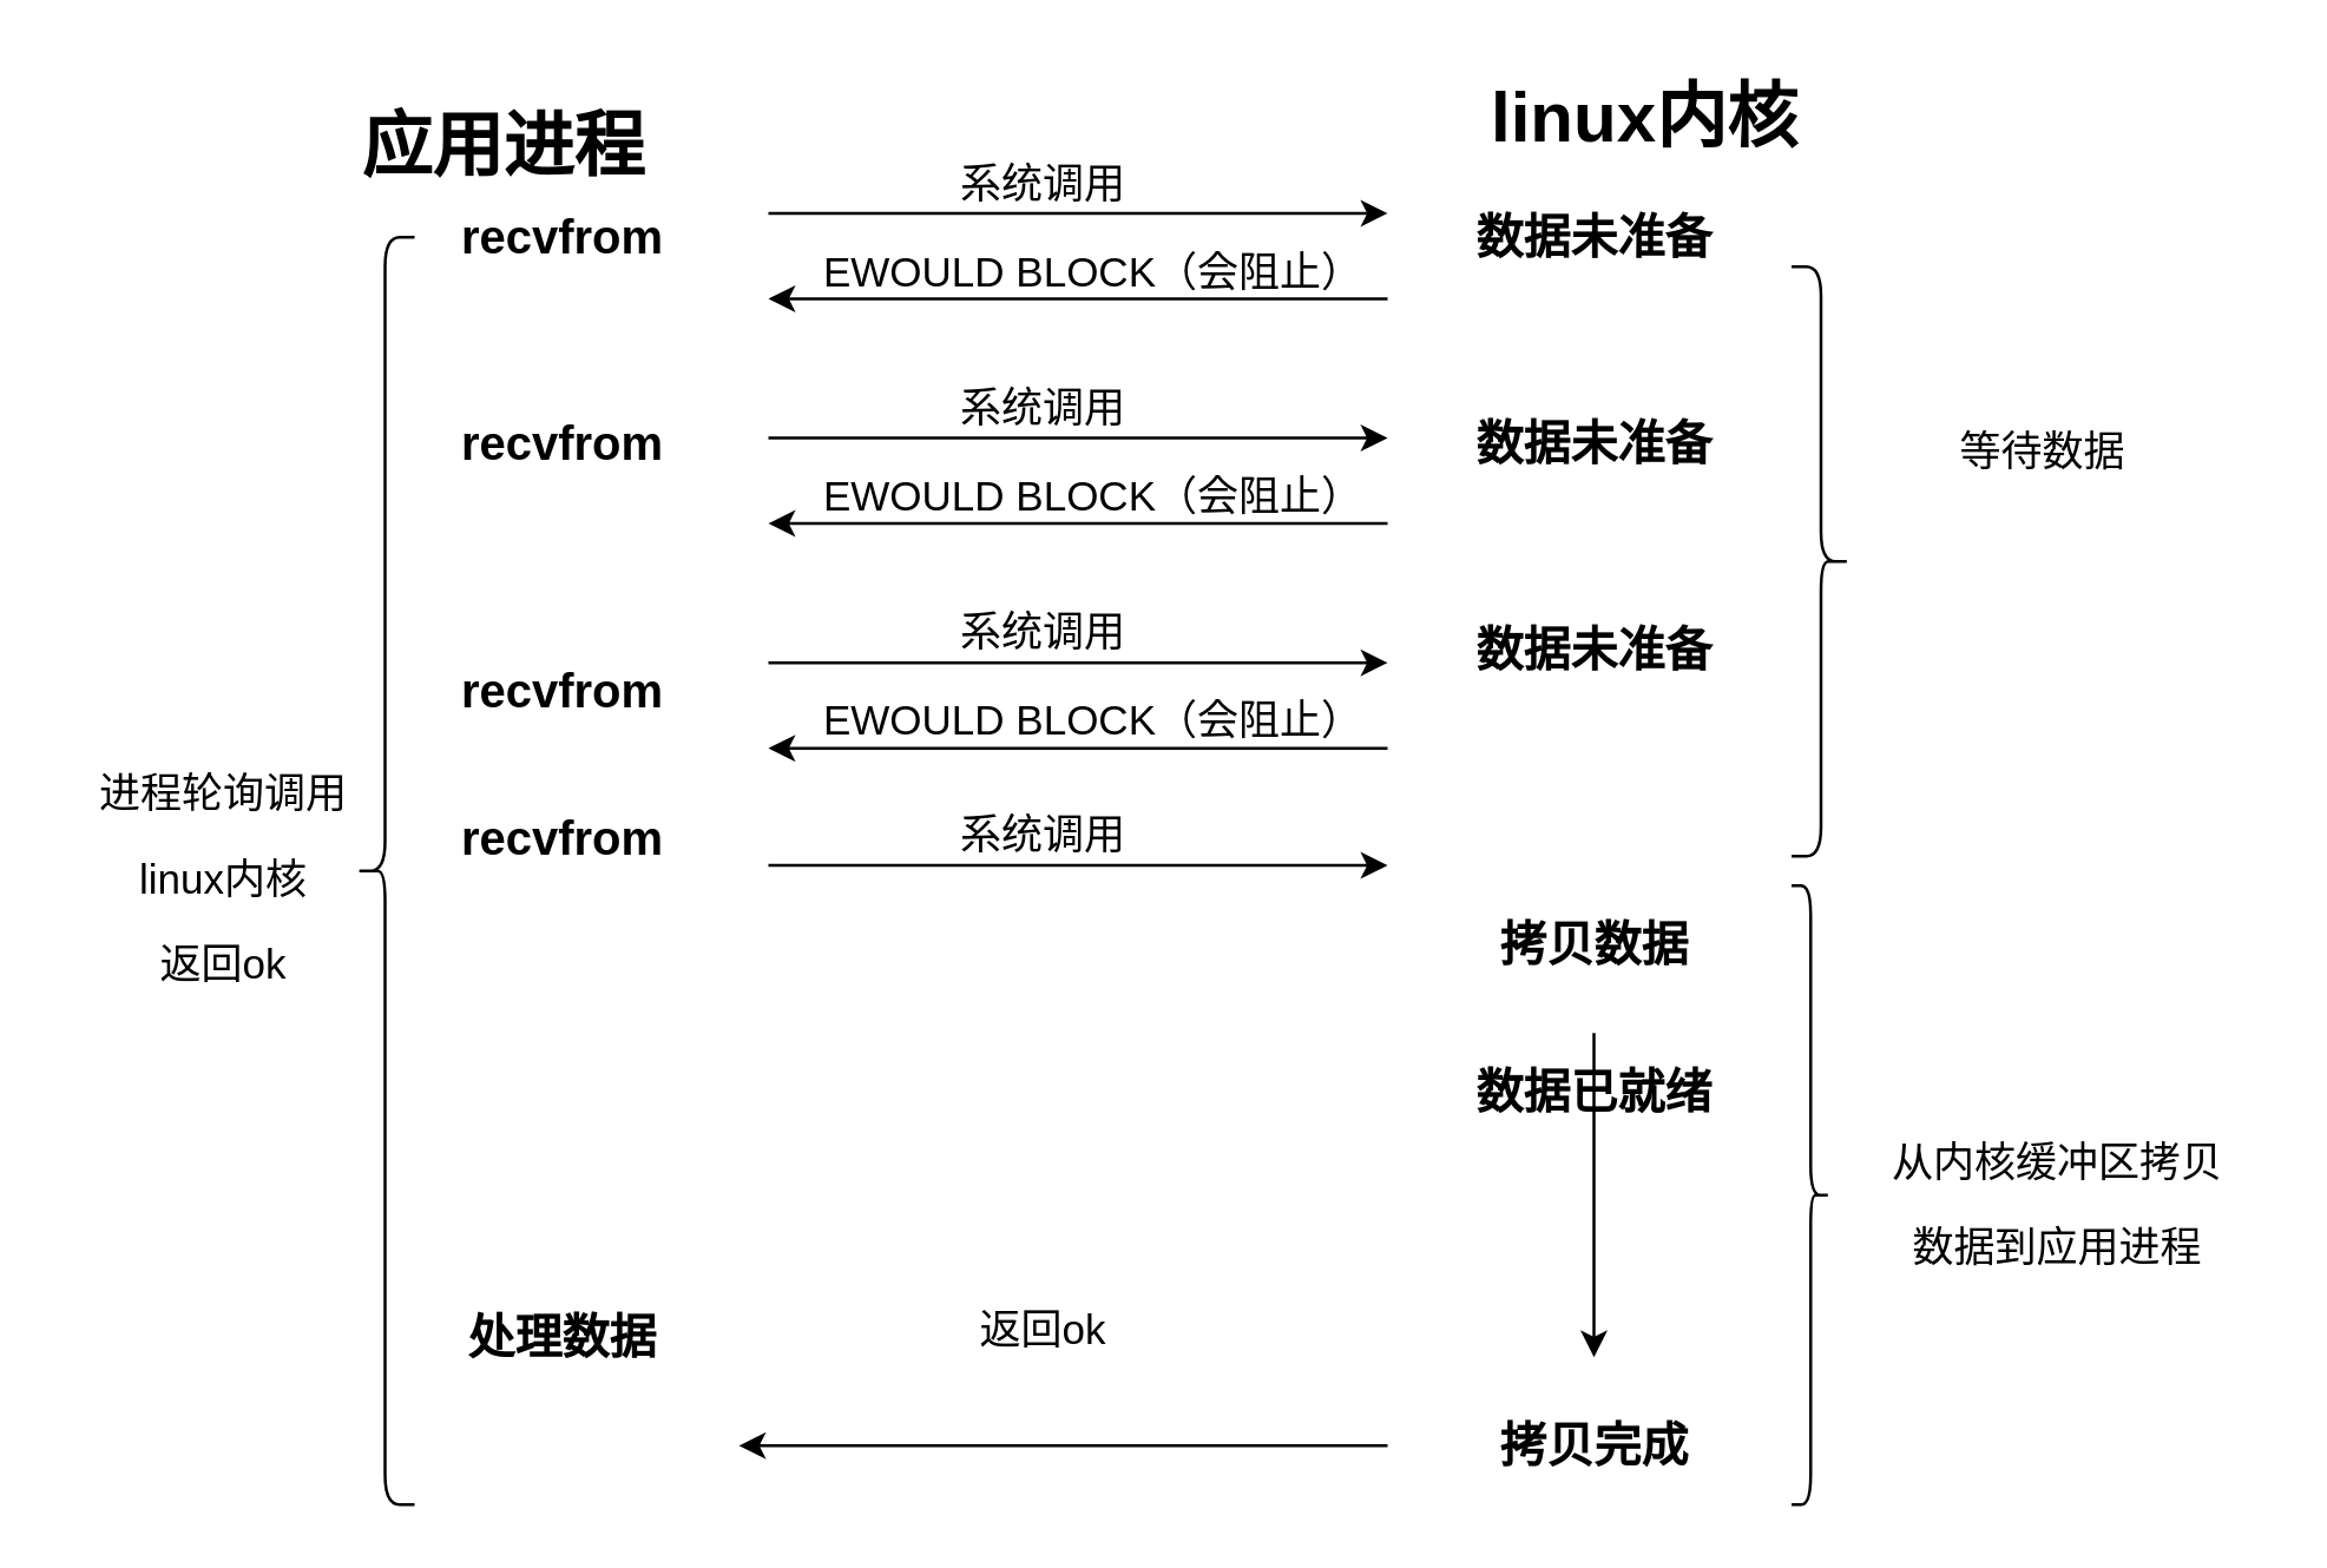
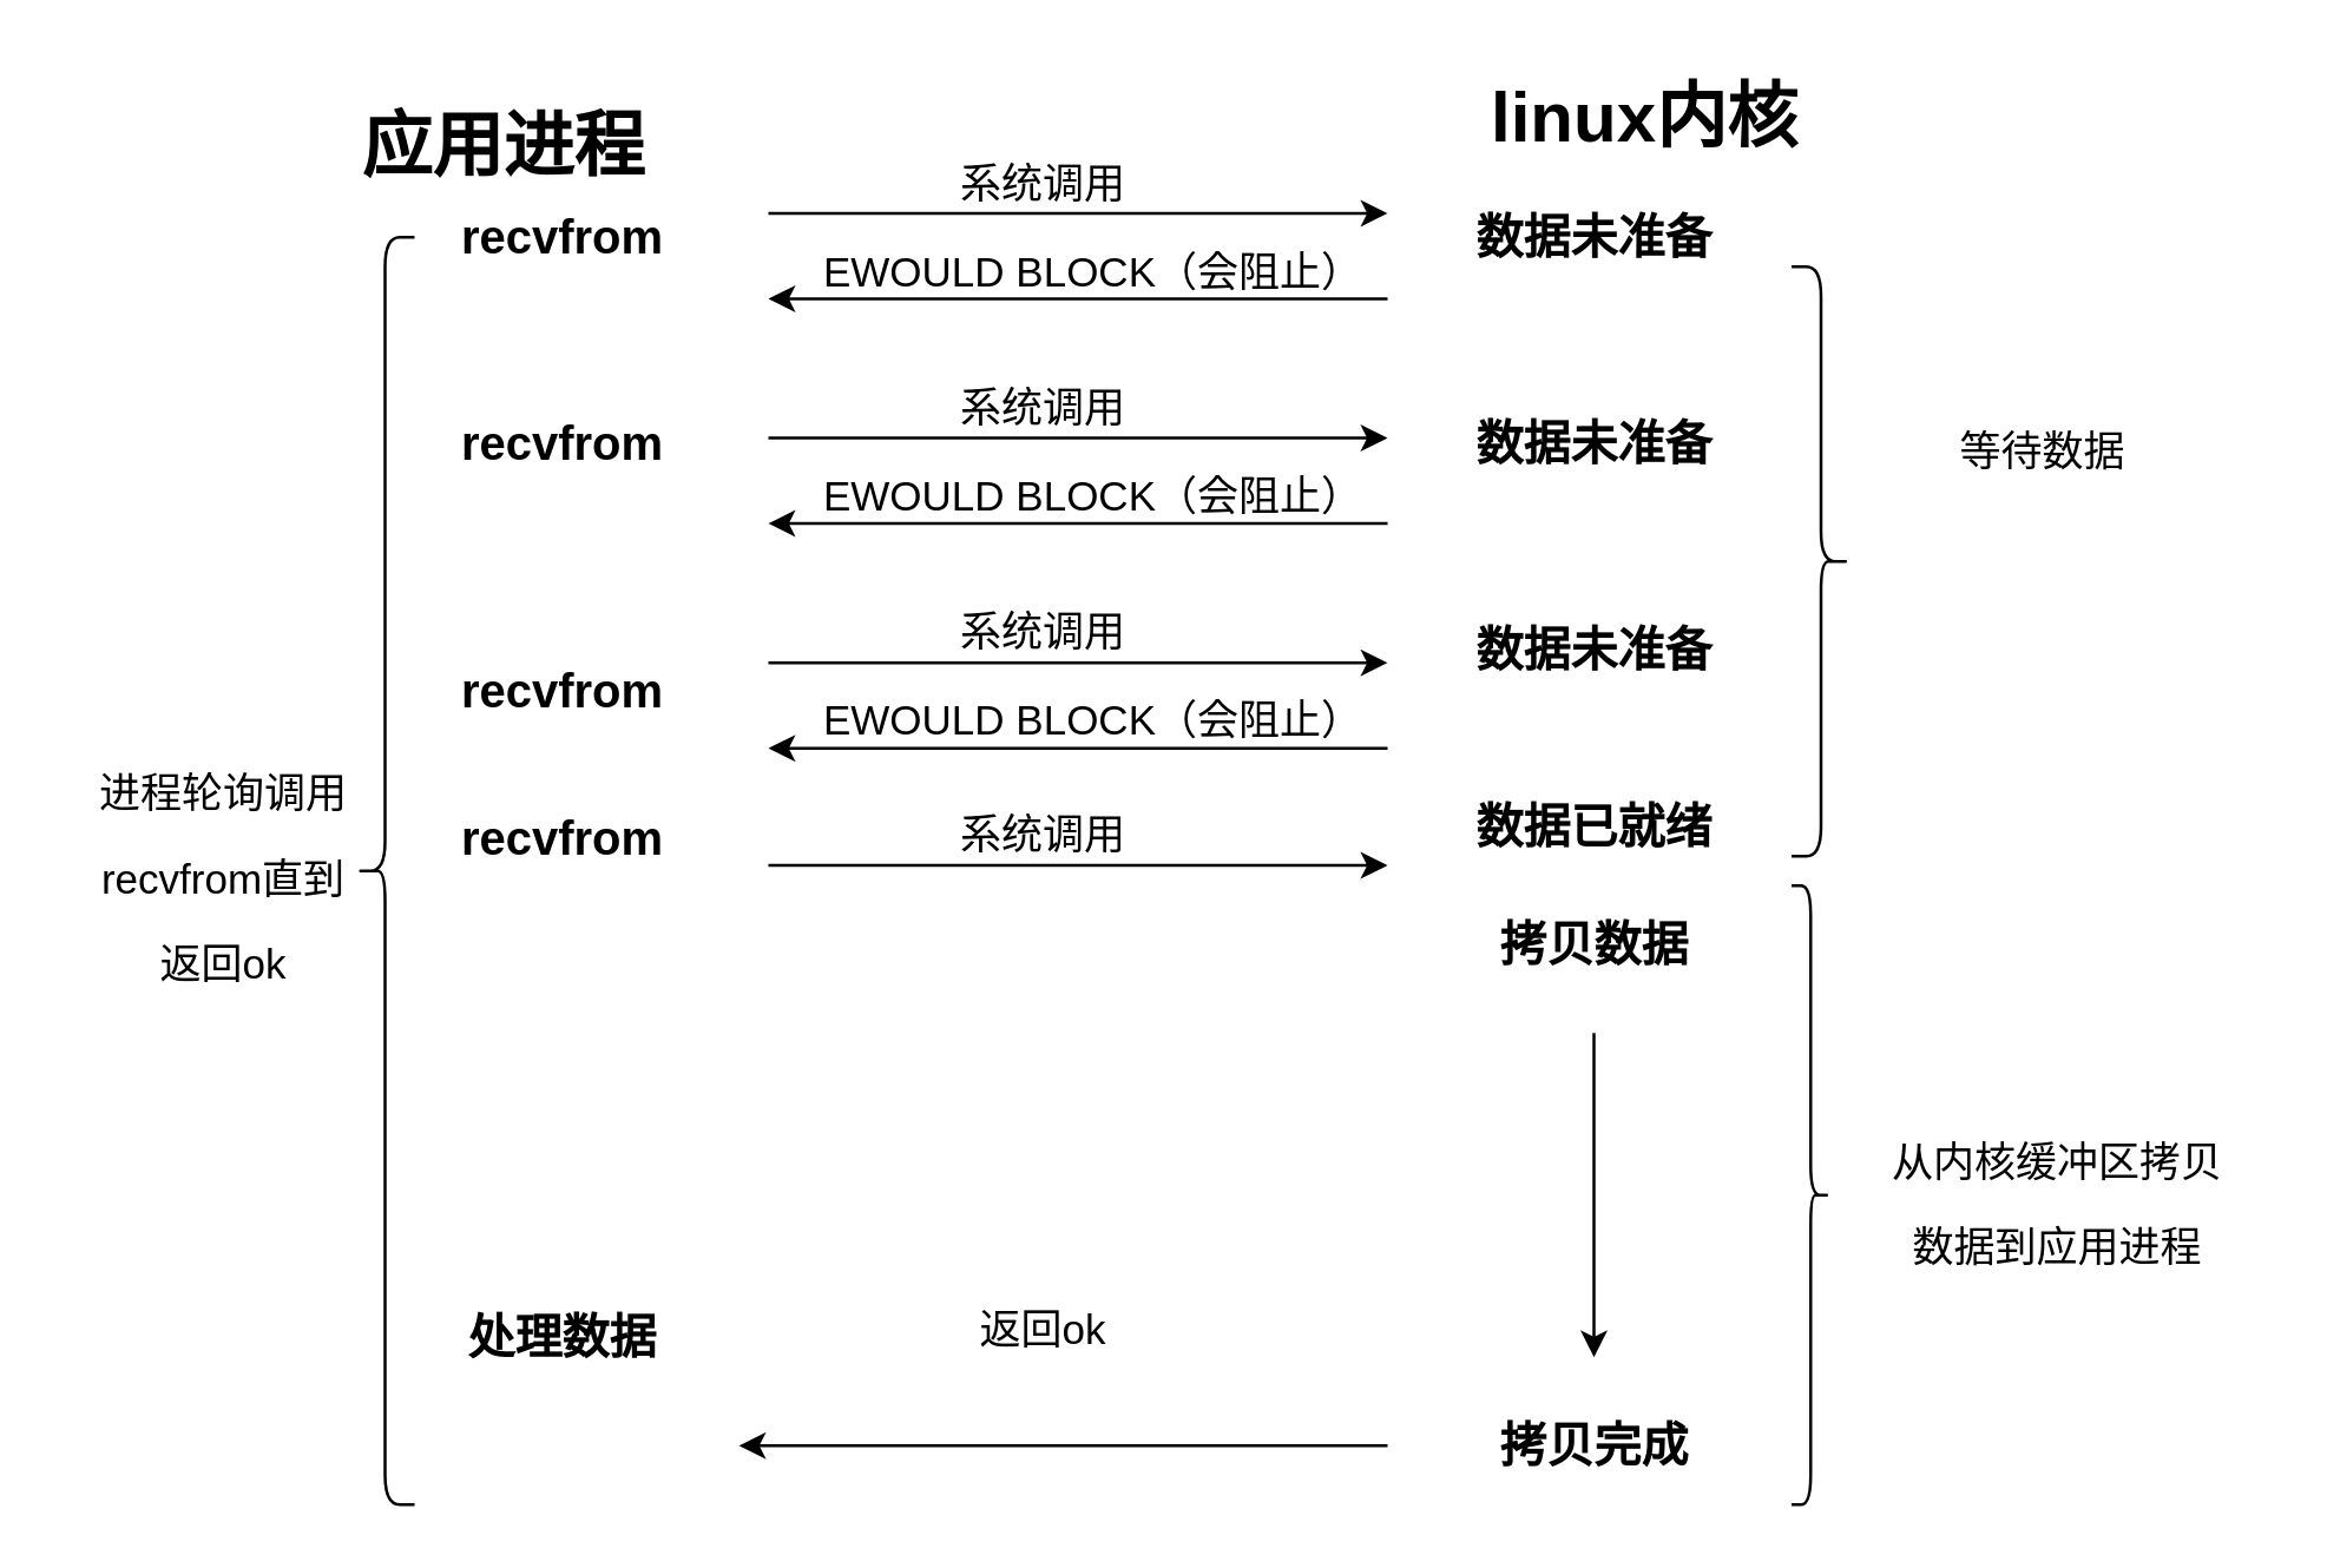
  <mxCell id="0" />
  <mxCell id="1" parent="0" />
  <mxCell id="2" value="" style="shape=curlyBracket;whiteSpace=wrap;html=1;rounded=1;" parent="1" vertex="1"><mxGeometry x="120" y="80" width="20" height="430" as="geometry" /></mxCell>
- <mxCell id="3" value="&lt;font style=&quot;font-size: 14px ; font-weight: normal&quot;&gt;进程轮询调用&lt;br&gt;linux内核&lt;br&gt;返回ok&lt;/font&gt;" style="text;strokeColor=none;fillColor=none;html=1;fontSize=24;fontStyle=1;verticalAlign=middle;align=center;" parent="1" vertex="1"><mxGeometry x="20" y="237.5" width="110" height="115" as="geometry" /></mxCell>
+ <mxCell id="3" value="&lt;font style=&quot;font-size: 14px ; font-weight: normal&quot;&gt;进程轮询调用&lt;br&gt;recvfrom直到&lt;br&gt;返回ok&lt;/font&gt;" style="text;strokeColor=none;fillColor=none;html=1;fontSize=24;fontStyle=1;verticalAlign=middle;align=center;" parent="1" vertex="1"><mxGeometry x="20" y="237.5" width="110" height="115" as="geometry" /></mxCell>
  <mxCell id="4" value="应用进程" style="text;strokeColor=none;fillColor=none;html=1;fontSize=24;fontStyle=1;verticalAlign=middle;align=center;" parent="1" vertex="1"><mxGeometry x="120" y="30" width="100" height="40" as="geometry" /></mxCell>
  <mxCell id="5" value="linux内核" style="text;strokeColor=none;fillColor=none;html=1;fontSize=24;fontStyle=1;verticalAlign=middle;align=center;" parent="1" vertex="1"><mxGeometry x="507" y="20" width="100" height="40" as="geometry" /></mxCell>
  <mxCell id="6" value="" style="shape=curlyBracket;whiteSpace=wrap;html=1;rounded=1;flipH=1;fontSize=14;" parent="1" vertex="1"><mxGeometry x="607" y="90" width="20" height="200" as="geometry" /></mxCell>
  <mxCell id="7" value="" style="shape=curlyBracket;whiteSpace=wrap;html=1;rounded=1;flipH=1;fontSize=14;" parent="1" vertex="1"><mxGeometry x="607" y="300" width="13" height="210" as="geometry" /></mxCell>
  <mxCell id="8" value="&lt;span style=&quot;font-size: 14px ; font-weight: 400&quot;&gt;等待数据&lt;/span&gt;" style="text;strokeColor=none;fillColor=none;html=1;fontSize=24;fontStyle=1;verticalAlign=middle;align=center;" parent="1" vertex="1"><mxGeometry x="642" y="126.25" width="100" height="47.5" as="geometry" /></mxCell>
  <mxCell id="9" value="&lt;span style=&quot;font-size: 14px ; font-weight: 400&quot;&gt;从内核缓冲区拷贝&lt;br&gt;数据到应用进程&lt;/span&gt;" style="text;strokeColor=none;fillColor=none;html=1;fontSize=24;fontStyle=1;verticalAlign=middle;align=center;" parent="1" vertex="1"><mxGeometry x="627" y="345.63" width="140" height="118.75" as="geometry" /></mxCell>
  <mxCell id="10" value="&lt;font style=&quot;font-size: 16px;&quot;&gt;recvfrom&lt;/font&gt;" style="text;strokeColor=none;fillColor=none;html=1;fontSize=16;fontStyle=1;verticalAlign=middle;align=center;" parent="1" vertex="1"><mxGeometry x="140" y="60" width="100" height="40" as="geometry" /></mxCell>
  <mxCell id="11" value="&lt;font style=&quot;font-size: 16px&quot;&gt;数据未准备&lt;/font&gt;" style="text;strokeColor=none;fillColor=none;html=1;fontSize=16;fontStyle=1;verticalAlign=middle;align=center;" parent="1" vertex="1"><mxGeometry x="490" y="60" width="100" height="40" as="geometry" /></mxCell>
  <mxCell id="12" value="" style="endArrow=classic;html=1;rounded=0;fontSize=18;" parent="1" edge="1"><mxGeometry width="50" height="50" relative="1" as="geometry"><mxPoint x="260" y="71.88" as="sourcePoint" /><mxPoint x="470" y="71.88" as="targetPoint" /></mxGeometry></mxCell>
  <mxCell id="13" value="&lt;span style=&quot;font-size: 14px ; font-weight: 400&quot;&gt;系统调用&lt;/span&gt;" style="text;strokeColor=none;fillColor=none;html=1;fontSize=24;fontStyle=1;verticalAlign=middle;align=center;" parent="1" vertex="1"><mxGeometry x="303" y="35.63" width="100" height="46.25" as="geometry" /></mxCell>
- <mxCell id="14" value="&lt;font style=&quot;font-size: 16px&quot;&gt;数据已就绪&lt;/font&gt;" style="text;strokeColor=none;fillColor=none;html=1;fontSize=16;fontStyle=1;verticalAlign=middle;align=center;" parent="1" vertex="1"><mxGeometry x="490" y="350" width="100" height="40" as="geometry" /></mxCell>
+ <mxCell id="14" value="&lt;font style=&quot;font-size: 16px&quot;&gt;数据已就绪&lt;/font&gt;" style="text;strokeColor=none;fillColor=none;html=1;fontSize=16;fontStyle=1;verticalAlign=middle;align=center;" parent="1" vertex="1"><mxGeometry x="490" y="260" width="100" height="40" as="geometry" /></mxCell>
  <mxCell id="15" value="&lt;font style=&quot;font-size: 16px;&quot;&gt;拷贝数据&lt;/font&gt;" style="text;strokeColor=none;fillColor=none;html=1;fontSize=16;fontStyle=1;verticalAlign=middle;align=center;" parent="1" vertex="1"><mxGeometry x="490" y="300" width="100" height="40" as="geometry" /></mxCell>
  <mxCell id="16" value="&lt;font style=&quot;font-size: 16px;&quot;&gt;拷贝完成&lt;/font&gt;" style="text;strokeColor=none;fillColor=none;html=1;fontSize=16;fontStyle=1;verticalAlign=middle;align=center;" parent="1" vertex="1"><mxGeometry x="490" y="470" width="100" height="40" as="geometry" /></mxCell>
  <mxCell id="17" value="" style="endArrow=classic;html=1;rounded=0;fontSize=18;" parent="1" edge="1"><mxGeometry width="50" height="50" relative="1" as="geometry"><mxPoint x="470" y="490" as="sourcePoint" /><mxPoint x="250" y="490" as="targetPoint" /></mxGeometry></mxCell>
  <mxCell id="18" value="&lt;font style=&quot;font-size: 16px;&quot;&gt;处理数据&lt;/font&gt;" style="text;strokeColor=none;fillColor=none;html=1;fontSize=16;fontStyle=1;verticalAlign=middle;align=center;" parent="1" vertex="1"><mxGeometry x="155" y="435" width="70" height="35" as="geometry" /></mxCell>
  <mxCell id="19" value="" style="endArrow=classic;html=1;rounded=0;fontSize=18;" parent="1" edge="1"><mxGeometry width="50" height="50" relative="1" as="geometry"><mxPoint x="540" y="350" as="sourcePoint" /><mxPoint x="540" y="460" as="targetPoint" /></mxGeometry></mxCell>
  <mxCell id="20" value="&lt;span style=&quot;font-size: 14px ; font-weight: 400&quot;&gt;返回ok&lt;/span&gt;" style="text;strokeColor=none;fillColor=none;html=1;fontSize=24;fontStyle=1;verticalAlign=middle;align=center;" parent="1" vertex="1"><mxGeometry x="303" y="425" width="100" height="46.25" as="geometry" /></mxCell>
  <mxCell id="21" value="&lt;font style=&quot;font-size: 16px&quot;&gt;数据未准备&lt;/font&gt;" style="text;strokeColor=none;fillColor=none;html=1;fontSize=16;fontStyle=1;verticalAlign=middle;align=center;" parent="1" vertex="1"><mxGeometry x="490" y="130" width="100" height="40" as="geometry" /></mxCell>
  <mxCell id="22" value="&lt;font style=&quot;font-size: 16px&quot;&gt;数据未准备&lt;/font&gt;" style="text;strokeColor=none;fillColor=none;html=1;fontSize=16;fontStyle=1;verticalAlign=middle;align=center;" parent="1" vertex="1"><mxGeometry x="490" y="200" width="100" height="40" as="geometry" /></mxCell>
  <mxCell id="23" value="&lt;font style=&quot;font-size: 16px;&quot;&gt;recvfrom&lt;/font&gt;" style="text;strokeColor=none;fillColor=none;html=1;fontSize=16;fontStyle=1;verticalAlign=middle;align=center;" parent="1" vertex="1"><mxGeometry x="140" y="130" width="100" height="40" as="geometry" /></mxCell>
  <mxCell id="24" value="&lt;font style=&quot;font-size: 16px;&quot;&gt;recvfrom&lt;/font&gt;" style="text;strokeColor=none;fillColor=none;html=1;fontSize=16;fontStyle=1;verticalAlign=middle;align=center;" parent="1" vertex="1"><mxGeometry x="140" y="213.75" width="100" height="40" as="geometry" /></mxCell>
  <mxCell id="25" value="" style="endArrow=classic;html=1;rounded=0;fontSize=16;" parent="1" edge="1"><mxGeometry width="50" height="50" relative="1" as="geometry"><mxPoint x="470" y="100.88" as="sourcePoint" /><mxPoint x="260" y="100.88" as="targetPoint" /></mxGeometry></mxCell>
  <mxCell id="26" value="&lt;span style=&quot;font-size: 14px ; font-weight: 400&quot;&gt;EWOULD BLOCK（会阻止）&lt;/span&gt;" style="text;strokeColor=none;fillColor=none;html=1;fontSize=24;fontStyle=1;verticalAlign=middle;align=center;" parent="1" vertex="1"><mxGeometry x="320" y="65.63" width="100" height="46.25" as="geometry" /></mxCell>
  <mxCell id="27" value="" style="endArrow=classic;html=1;rounded=0;fontSize=18;" parent="1" edge="1"><mxGeometry width="50" height="50" relative="1" as="geometry"><mxPoint x="260" y="148.13" as="sourcePoint" /><mxPoint x="470" y="148.13" as="targetPoint" /></mxGeometry></mxCell>
  <mxCell id="28" value="&lt;span style=&quot;font-size: 14px ; font-weight: 400&quot;&gt;系统调用&lt;/span&gt;" style="text;strokeColor=none;fillColor=none;html=1;fontSize=24;fontStyle=1;verticalAlign=middle;align=center;" parent="1" vertex="1"><mxGeometry x="303" y="111.88" width="100" height="46.25" as="geometry" /></mxCell>
  <mxCell id="29" value="" style="endArrow=classic;html=1;rounded=0;fontSize=16;" parent="1" edge="1"><mxGeometry width="50" height="50" relative="1" as="geometry"><mxPoint x="470" y="177.13" as="sourcePoint" /><mxPoint x="260" y="177.13" as="targetPoint" /></mxGeometry></mxCell>
  <mxCell id="30" value="&lt;span style=&quot;font-size: 14px ; font-weight: 400&quot;&gt;EWOULD BLOCK（会阻止）&lt;/span&gt;" style="text;strokeColor=none;fillColor=none;html=1;fontSize=24;fontStyle=1;verticalAlign=middle;align=center;" parent="1" vertex="1"><mxGeometry x="320" y="141.88" width="100" height="46.25" as="geometry" /></mxCell>
  <mxCell id="31" value="" style="endArrow=classic;html=1;rounded=0;fontSize=18;" parent="1" edge="1"><mxGeometry width="50" height="50" relative="1" as="geometry"><mxPoint x="260" y="224.38" as="sourcePoint" /><mxPoint x="470" y="224.38" as="targetPoint" /></mxGeometry></mxCell>
  <mxCell id="32" value="&lt;span style=&quot;font-size: 14px ; font-weight: 400&quot;&gt;系统调用&lt;/span&gt;" style="text;strokeColor=none;fillColor=none;html=1;fontSize=24;fontStyle=1;verticalAlign=middle;align=center;" parent="1" vertex="1"><mxGeometry x="303" y="188.13" width="100" height="46.25" as="geometry" /></mxCell>
  <mxCell id="33" value="" style="endArrow=classic;html=1;rounded=0;fontSize=16;" parent="1" edge="1"><mxGeometry width="50" height="50" relative="1" as="geometry"><mxPoint x="470" y="253.38" as="sourcePoint" /><mxPoint x="260" y="253.38" as="targetPoint" /></mxGeometry></mxCell>
  <mxCell id="34" value="&lt;span style=&quot;font-size: 14px ; font-weight: 400&quot;&gt;EWOULD BLOCK（会阻止）&lt;/span&gt;" style="text;strokeColor=none;fillColor=none;html=1;fontSize=24;fontStyle=1;verticalAlign=middle;align=center;" parent="1" vertex="1"><mxGeometry x="320" y="218.13" width="100" height="46.25" as="geometry" /></mxCell>
  <mxCell id="35" value="&lt;font style=&quot;font-size: 16px;&quot;&gt;recvfrom&lt;/font&gt;" style="text;strokeColor=none;fillColor=none;html=1;fontSize=16;fontStyle=1;verticalAlign=middle;align=center;" parent="1" vertex="1"><mxGeometry x="140" y="264.38" width="100" height="40" as="geometry" /></mxCell>
  <mxCell id="36" value="" style="endArrow=classic;html=1;rounded=0;fontSize=18;" parent="1" edge="1"><mxGeometry width="50" height="50" relative="1" as="geometry"><mxPoint x="260" y="293.13" as="sourcePoint" /><mxPoint x="470" y="293.13" as="targetPoint" /></mxGeometry></mxCell>
  <mxCell id="37" value="&lt;span style=&quot;font-size: 14px ; font-weight: 400&quot;&gt;系统调用&lt;/span&gt;" style="text;strokeColor=none;fillColor=none;html=1;fontSize=24;fontStyle=1;verticalAlign=middle;align=center;" parent="1" vertex="1"><mxGeometry x="303" y="256.88" width="100" height="46.25" as="geometry" /></mxCell>
